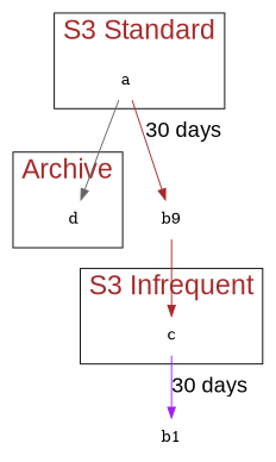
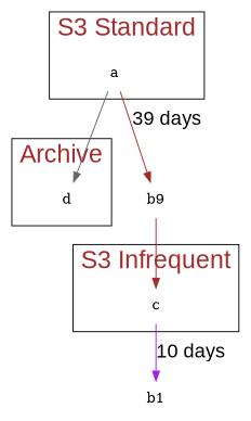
  digraph {
    fontcolor=brown
    fontname=Arial
    fontsize=25
    rankdir=TB
    node [shape=none]
    edge [color=brown fontname=Arial fontsize=20]
    a [width=1]
    c [width=1]
    d [width=1]
    n4 [label=b9 width=1]
    b1 [width=1]
    subgraph cluster_1 {
      label="S3 Standard"
      a
    }
    subgraph cluster_2 {
      label="S3 Infrequent"
      c
    }
    subgraph cluster_3 {
      label=Archive
      d
    }
    a -> d [color=gray40]
-   a -> n4 [label="30 days"]
-   c -> b1 [color=purple label="30 days"]
+   a -> n4 [label="39 days"]
+   c -> b1 [color=purple label="10 days"]
    n4 -> c
  }
